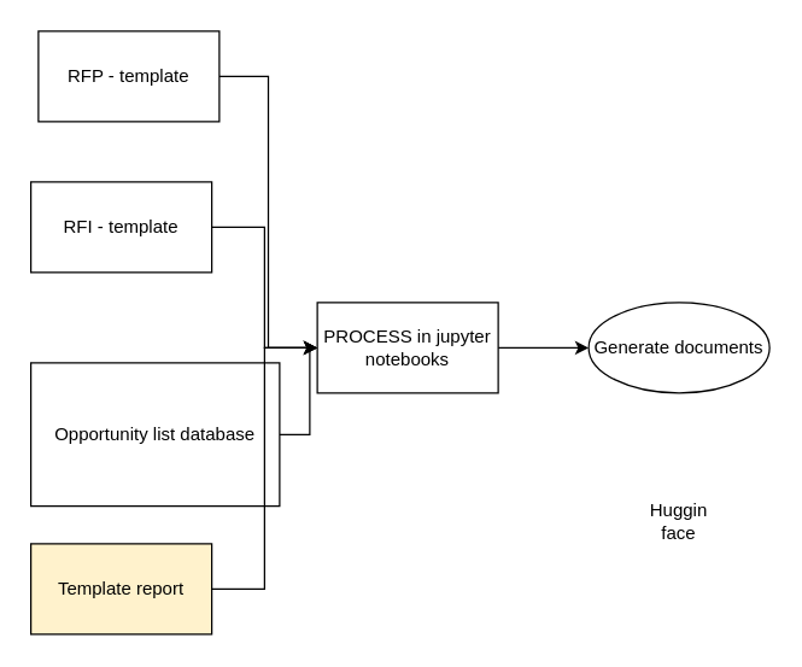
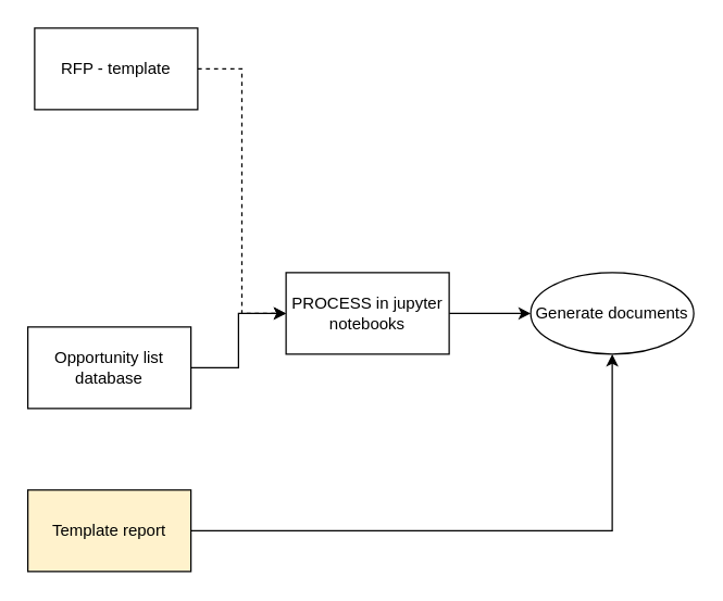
  <mxCell id="0" />
  <mxCell id="1" parent="0" />
  <mxCell id="2" value="" style="edgeStyle=orthogonalEdgeStyle;rounded=0;orthogonalLoop=1;jettySize=auto;html=1;" edge="1" parent="1" source="3" target="10"><mxGeometry relative="1" as="geometry" /></mxCell>
  <mxCell id="3" value="PROCESS in jupyter notebooks" style="rounded=0;whiteSpace=wrap;html=1;" vertex="1" parent="1"><mxGeometry x="210" y="200" width="120" height="60" as="geometry" /></mxCell>
- <mxCell id="4" style="edgeStyle=orthogonalEdgeStyle;rounded=0;orthogonalLoop=1;jettySize=auto;html=1;entryX=0;entryY=0.5;entryDx=0;entryDy=0;" edge="1" parent="1" source="5" target="3"><mxGeometry relative="1" as="geometry" /></mxCell>
+ <mxCell id="4" style="edgeStyle=orthogonalEdgeStyle;rounded=0;orthogonalLoop=1;jettySize=auto;html=1;entryX=0;entryY=0.5;entryDx=0;entryDy=0;dashed=1;" edge="1" parent="1" source="5" target="3"><mxGeometry relative="1" as="geometry" /></mxCell>
  <mxCell id="5" value="RFP - template" style="rounded=0;whiteSpace=wrap;html=1;" vertex="1" parent="1"><mxGeometry x="25" y="20" width="120" height="60" as="geometry" /></mxCell>
- <mxCell id="6" style="edgeStyle=orthogonalEdgeStyle;rounded=0;orthogonalLoop=1;jettySize=auto;html=1;entryX=0;entryY=0.5;entryDx=0;entryDy=0;" edge="1" parent="1" source="7" target="3"><mxGeometry relative="1" as="geometry"><mxPoint x="210" y="150" as="targetPoint" /></mxGeometry></mxCell>
- <mxCell id="7" value="RFI - template" style="rounded=0;whiteSpace=wrap;html=1;" vertex="1" parent="1"><mxGeometry x="20" y="120" width="120" height="60" as="geometry" /></mxCell>
  <mxCell id="8" style="edgeStyle=orthogonalEdgeStyle;rounded=0;orthogonalLoop=1;jettySize=auto;html=1;entryX=0;entryY=0.5;entryDx=0;entryDy=0;" edge="1" parent="1" source="9" target="3"><mxGeometry relative="1" as="geometry" /></mxCell>
- <mxCell id="9" value="Opportunity list database" style="rounded=0;whiteSpace=wrap;html=1;" vertex="1" parent="1"><mxGeometry x="20" y="240" width="165" height="95" as="geometry" /></mxCell>
+ <mxCell id="9" value="Opportunity list database" style="rounded=0;whiteSpace=wrap;html=1;" vertex="1" parent="1"><mxGeometry x="20" y="240" width="120" height="60" as="geometry" /></mxCell>
  <mxCell id="10" value="Generate documents" style="ellipse;whiteSpace=wrap;html=1;" vertex="1" parent="1"><mxGeometry x="390" y="200" width="120" height="60" as="geometry" /></mxCell>
- <mxCell id="11" style="edgeStyle=orthogonalEdgeStyle;rounded=0;orthogonalLoop=1;jettySize=auto;html=1;entryX=0;entryY=0.5;entryDx=0;entryDy=0;" edge="1" parent="1" source="12" target="3"><mxGeometry relative="1" as="geometry" /></mxCell>
+ <mxCell id="11" style="edgeStyle=orthogonalEdgeStyle;rounded=0;orthogonalLoop=1;jettySize=auto;html=1;" edge="1" parent="1" source="12" target="10"><mxGeometry relative="1" as="geometry" /></mxCell>
  <mxCell id="12" value="Template report" style="rounded=0;whiteSpace=wrap;html=1;fillColor=#fff2cc;" vertex="1" parent="1"><mxGeometry x="20" y="360" width="120" height="60" as="geometry" /></mxCell>
- <mxCell id="13" value="Huggin face" style="text;html=1;strokeColor=none;fillColor=none;align=center;verticalAlign=middle;whiteSpace=wrap;rounded=0;" vertex="1" parent="1"><mxGeometry x="420" y="330" width="60" height="30" as="geometry" /></mxCell>
